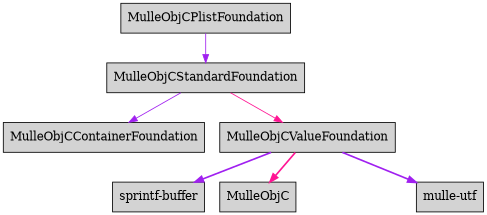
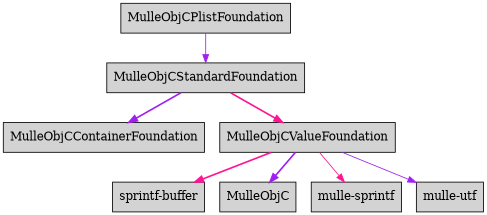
  digraph {
    node [shape=box style=filled]
    edge [color=purple style=solid]
    MulleObjCPlistFoundation
    MulleObjCStandardFoundation
    MulleObjCContainerFoundation
    MulleObjCValueFoundation
    n5 [label="sprintf-buffer"]
    MulleObjC
+   "mulle-sprintf"
    "mulle-utf"
    MulleObjCPlistFoundation -> MulleObjCStandardFoundation
-   MulleObjCStandardFoundation -> MulleObjCContainerFoundation
-   MulleObjCStandardFoundation -> MulleObjCValueFoundation [color=deeppink]
-   MulleObjCValueFoundation -> n5 [style=bold]
-   MulleObjCValueFoundation -> MulleObjC [color=deeppink style=bold]
-   MulleObjCValueFoundation -> "mulle-utf" [style=bold]
+   MulleObjCStandardFoundation -> MulleObjCContainerFoundation [style=bold]
+   MulleObjCStandardFoundation -> MulleObjCValueFoundation [color=deeppink style=bold]
+   MulleObjCValueFoundation -> n5 [color=deeppink style=bold]
+   MulleObjCValueFoundation -> MulleObjC [style=bold]
+   MulleObjCValueFoundation -> "mulle-sprintf" [color=deeppink]
+   MulleObjCValueFoundation -> "mulle-utf"
  }
